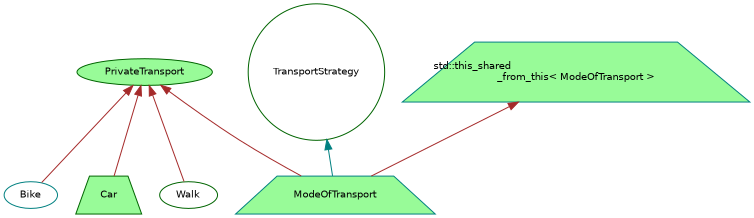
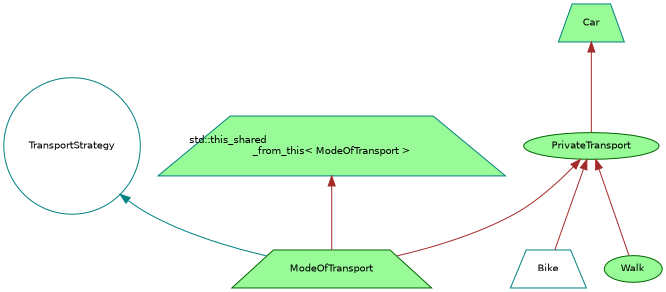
  digraph {
    node [color=darkgreen fillcolor=palegreen fontname=Helvetica fontsize=10 shape=trapezium style=filled]
    edge [color=brown dir=back fontname=Helvetica fontsize=10 labelfontname=Helvetica labelfontsize=10 style=solid]
    n1 [fontcolor=black height=0.2 label=PrivateTransport shape=ellipse width=0.4]
-   n2 [color=teal fillcolor=white height=0.2 label=Bike shape=ellipse width=0.4]
-   n3 [height=0.2 label=Car width=0.4]
-   n4 [fillcolor=white height=0.2 label=Walk shape=ellipse width=0.4]
-   n5 [color=teal height=0.2 label=ModeOfTransport width=0.4]
-   n6 [fillcolor=white height=0.2 label=TransportStrategy shape=circle width=0.4]
+   n2 [color=teal fillcolor=white height=0.2 label=Bike width=0.4]
+   n3 [color=teal height=0.2 label=Car width=0.4]
+   n4 [height=0.2 label=Walk shape=ellipse width=0.4]
+   n5 [height=0.2 label=ModeOfTransport width=0.4]
+   n6 [color=teal fillcolor=white height=0.2 label=TransportStrategy shape=circle width=0.4]
    n7 [color=teal height=0.2 label="std::this_shared\l_from_this\< ModeOfTransport \>" width=0.4]
    n1 -> n2
-   n1 -> n3
+   n3 -> n1
    n1 -> n4
    n1 -> n5
    n6 -> n5 [color=teal]
    n7 -> n5
  }
